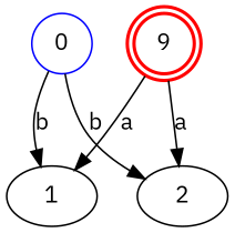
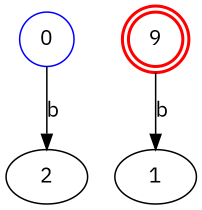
  digraph {
    fontname="IBM Plex Sans"
    rankdir=TB
    node [fontname="IBM Plex Sans"]
    edge [fontname="IBM Plex Sans"]
    0 [color=blue peripheries=1 shape=circle]
    1
    2
    n4 [color=red label=9 peripheries=2 shape=doublecircle style=bold]
-   0 -> 1 [label=b]
    0 -> 2 [label=b]
-   n4 -> 1 [label=a]
-   n4 -> 2 [label=a]
+   n4 -> 1 [label=b]
  }
